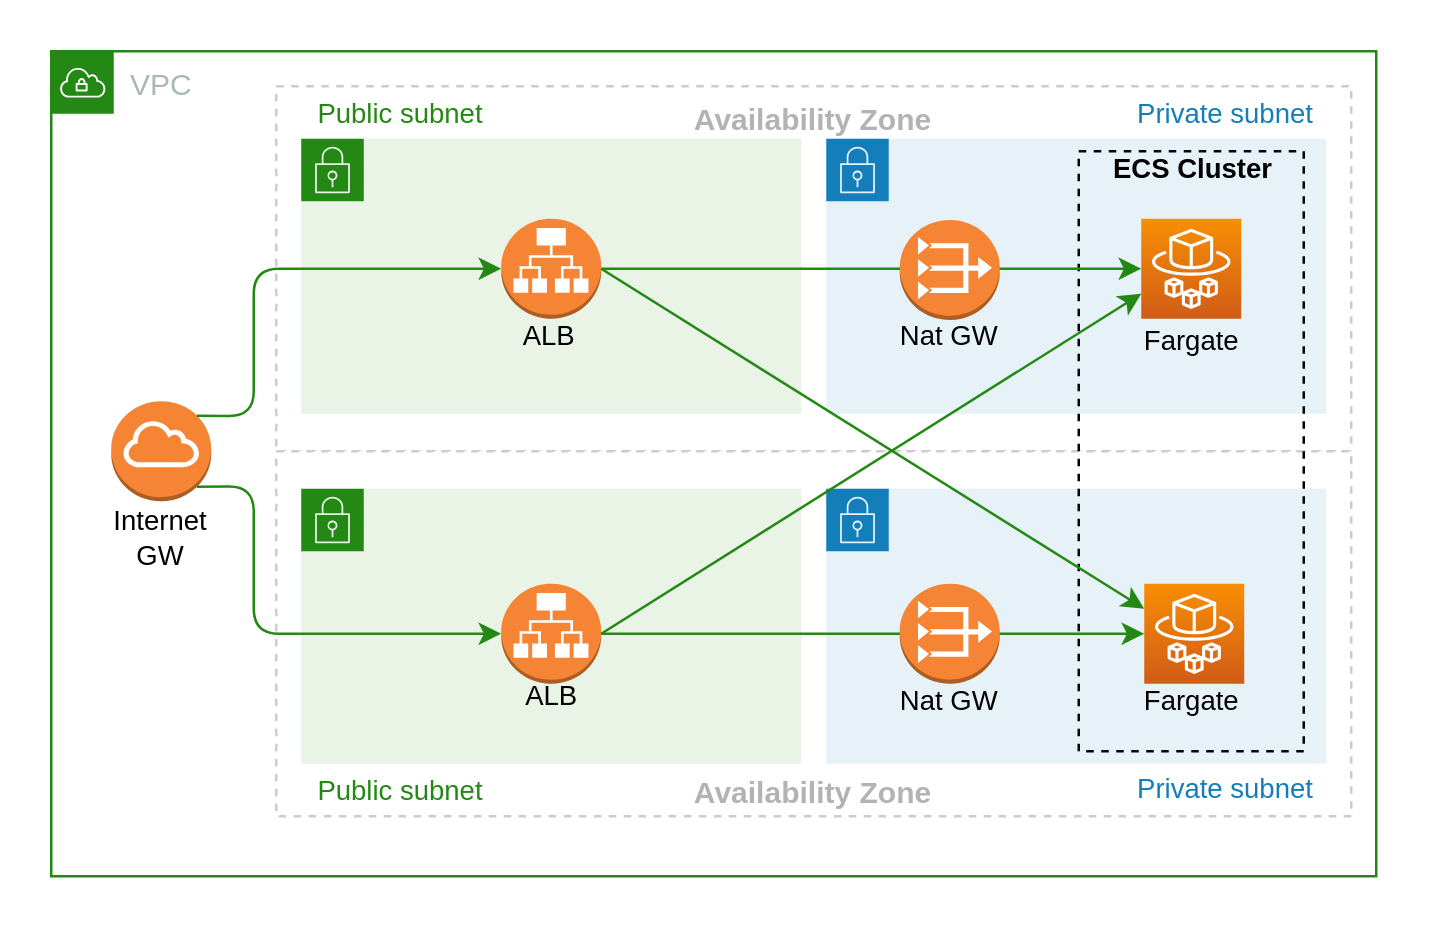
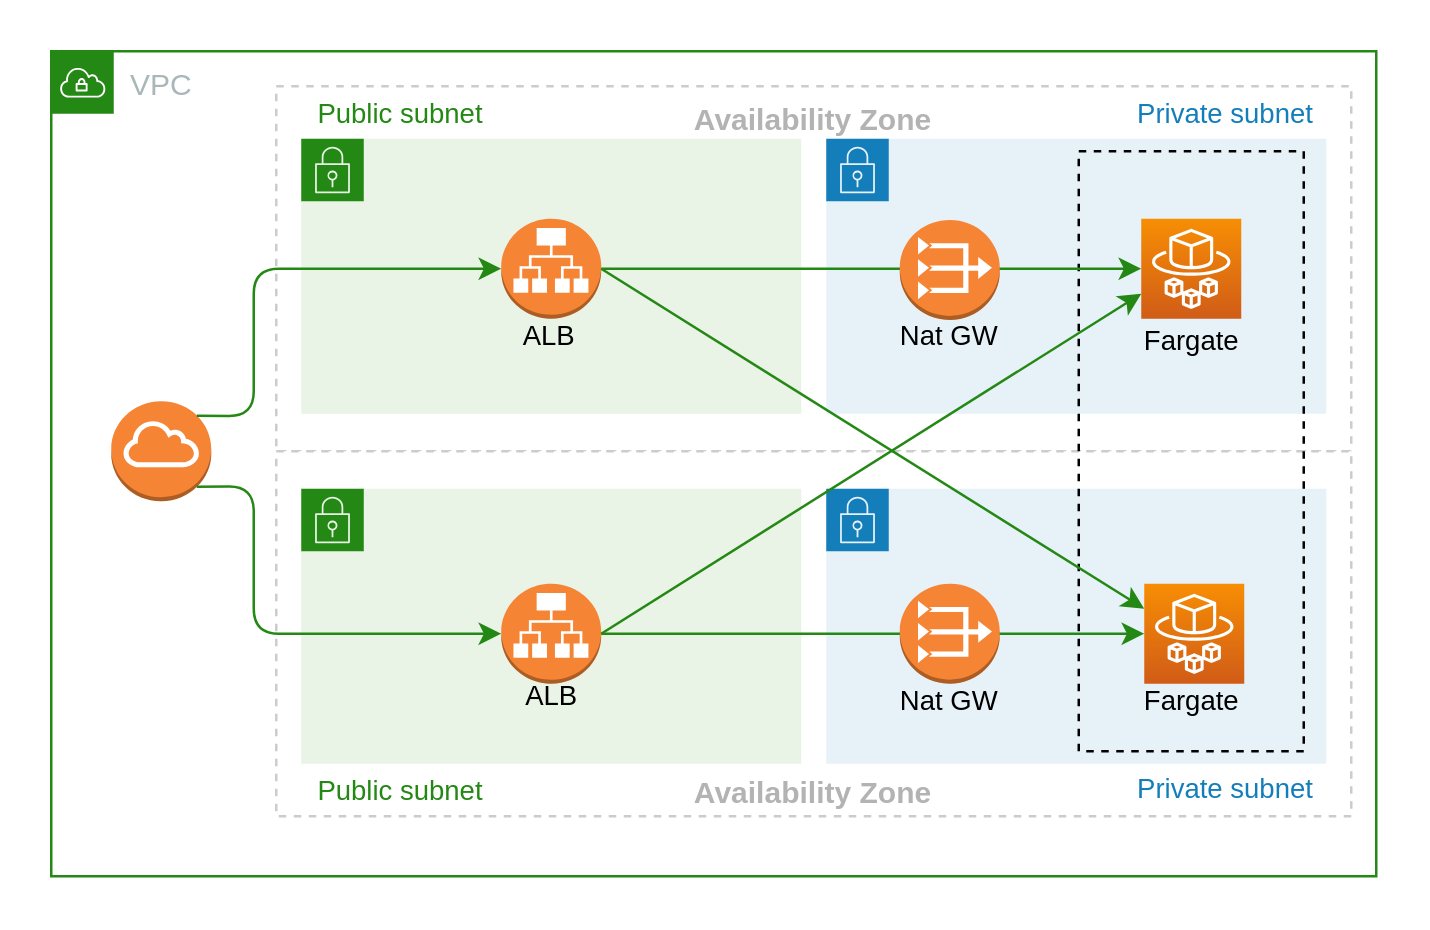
  <mxCell id="0" />
  <mxCell id="1" parent="0" />
  <mxCell id="2" value="VPC" style="points=[[0,0],[0.25,0],[0.5,0],[0.75,0],[1,0],[1,0.25],[1,0.5],[1,0.75],[1,1],[0.75,1],[0.5,1],[0.25,1],[0,1],[0,0.75],[0,0.5],[0,0.25]];outlineConnect=0;gradientColor=none;html=1;whiteSpace=wrap;fontSize=12;fontStyle=0;shape=mxgraph.aws4.group;grIcon=mxgraph.aws4.group_vpc;strokeColor=#248814;verticalAlign=top;align=left;spacingLeft=30;fontColor=#AAB7B8;dashed=0;editable=1;movable=1;resizable=1;" parent="1" vertex="1"><mxGeometry x="20" y="20" width="530" height="330" as="geometry" /></mxCell>
  <mxCell id="3" value="Availability Zone" style="dashed=1;verticalAlign=top;fontStyle=1;fontColor=#B3B3B3;strokeColor=#CCCCCC;" parent="1" vertex="1"><mxGeometry x="110" y="34" width="430" height="146" as="geometry" /></mxCell>
  <mxCell id="4" value="" style="points=[[0,0],[0.25,0],[0.5,0],[0.75,0],[1,0],[1,0.25],[1,0.5],[1,0.75],[1,1],[0.75,1],[0.5,1],[0.25,1],[0,1],[0,0.75],[0,0.5],[0,0.25]];outlineConnect=0;gradientColor=none;html=1;whiteSpace=wrap;fontSize=12;fontStyle=0;shape=mxgraph.aws4.group;grIcon=mxgraph.aws4.group_security_group;grStroke=0;strokeColor=#147EBA;fillColor=#E6F2F8;verticalAlign=bottom;align=right;spacingLeft=30;fontColor=#147EBA;dashed=0;labelPosition=center;verticalLabelPosition=top;" parent="1" vertex="1"><mxGeometry x="330" y="55" width="200" height="110" as="geometry" /></mxCell>
  <mxCell id="5" value="" style="points=[[0,0],[0.25,0],[0.5,0],[0.75,0],[1,0],[1,0.25],[1,0.5],[1,0.75],[1,1],[0.75,1],[0.5,1],[0.25,1],[0,1],[0,0.75],[0,0.5],[0,0.25]];outlineConnect=0;gradientColor=none;html=1;whiteSpace=wrap;fontSize=12;fontStyle=0;shape=mxgraph.aws4.group;grIcon=mxgraph.aws4.group_security_group;grStroke=0;strokeColor=#248814;fillColor=#E9F3E6;verticalAlign=bottom;align=left;spacingLeft=30;fontColor=#248814;dashed=0;labelPosition=center;verticalLabelPosition=top;" parent="1" vertex="1"><mxGeometry x="120" y="55" width="200" height="110" as="geometry" /></mxCell>
  <mxCell id="6" value="" style="outlineConnect=0;dashed=0;verticalLabelPosition=bottom;verticalAlign=top;align=center;html=1;shape=mxgraph.aws3.application_load_balancer;fillColor=#F58534;gradientColor=none;" parent="1" vertex="1"><mxGeometry x="200" y="87" width="40" height="40" as="geometry" /></mxCell>
  <mxCell id="7" value="" style="outlineConnect=0;dashed=0;verticalLabelPosition=bottom;verticalAlign=top;align=center;html=1;shape=mxgraph.aws3.internet_gateway;fillColor=#F58534;gradientColor=none;fontColor=#B3B3B3;strokeColor=#4D4D4D;" parent="1" vertex="1"><mxGeometry x="44" y="160" width="40" height="40" as="geometry" /></mxCell>
  <mxCell id="8" value="&lt;font color=&quot;#000000&quot; style=&quot;font-size: 11px;&quot;&gt;ALB&lt;/font&gt;" style="text;html=1;strokeColor=none;fillColor=none;align=center;verticalAlign=middle;whiteSpace=wrap;rounded=0;fontColor=#B3B3B3;fontSize=11;fontStyle=0" parent="1" vertex="1"><mxGeometry x="200" y="127" width="39.4" height="13.5" as="geometry" /></mxCell>
  <mxCell id="9" value="Availability Zone" style="dashed=1;verticalAlign=bottom;fontStyle=1;fontColor=#B3B3B3;strokeColor=#CCCCCC;" parent="1" vertex="1"><mxGeometry x="110" y="180" width="430" height="146" as="geometry" /></mxCell>
  <mxCell id="10" value="&lt;br&gt;" style="points=[[0,0],[0.25,0],[0.5,0],[0.75,0],[1,0],[1,0.25],[1,0.5],[1,0.75],[1,1],[0.75,1],[0.5,1],[0.25,1],[0,1],[0,0.75],[0,0.5],[0,0.25]];outlineConnect=0;gradientColor=none;html=1;whiteSpace=wrap;fontSize=12;fontStyle=0;shape=mxgraph.aws4.group;grIcon=mxgraph.aws4.group_security_group;grStroke=0;strokeColor=#147EBA;fillColor=#E6F2F8;verticalAlign=top;align=right;spacingLeft=30;fontColor=#147EBA;dashed=0;labelPosition=center;verticalLabelPosition=bottom;" parent="1" vertex="1"><mxGeometry x="330" y="195" width="200" height="110" as="geometry" /></mxCell>
  <mxCell id="11" value="" style="points=[[0,0],[0.25,0],[0.5,0],[0.75,0],[1,0],[1,0.25],[1,0.5],[1,0.75],[1,1],[0.75,1],[0.5,1],[0.25,1],[0,1],[0,0.75],[0,0.5],[0,0.25]];outlineConnect=0;gradientColor=none;html=1;whiteSpace=wrap;fontSize=12;fontStyle=0;shape=mxgraph.aws4.group;grIcon=mxgraph.aws4.group_security_group;grStroke=0;strokeColor=#248814;fillColor=#E9F3E6;verticalAlign=top;align=right;spacingLeft=0;dashed=0;labelPosition=left;verticalLabelPosition=bottom;fontColor=#248814;" parent="1" vertex="1"><mxGeometry x="120" y="195" width="200" height="110" as="geometry" /></mxCell>
  <mxCell id="12" value="" style="outlineConnect=0;dashed=0;verticalLabelPosition=bottom;verticalAlign=top;align=center;html=1;shape=mxgraph.aws3.application_load_balancer;fillColor=#F58534;gradientColor=none;" parent="1" vertex="1"><mxGeometry x="200" y="233" width="40" height="40" as="geometry" /></mxCell>
  <mxCell id="13" value="&lt;font color=&quot;#000000&quot; style=&quot;font-size: 11px;&quot;&gt;ALB&lt;/font&gt;" style="text;html=1;strokeColor=none;fillColor=none;align=center;verticalAlign=middle;whiteSpace=wrap;rounded=0;fontColor=#B3B3B3;fontSize=11;fontStyle=0" parent="1" vertex="1"><mxGeometry x="200.6" y="271.5" width="39.4" height="13.5" as="geometry" /></mxCell>
  <mxCell id="14" value="" style="rounded=0;whiteSpace=wrap;html=1;fontColor=#B3B3B3;dashed=1;fillColor=none;strokeWidth=1;" parent="1" vertex="1"><mxGeometry x="431" y="60" width="90" height="240" as="geometry" /></mxCell>
  <mxCell id="15" value="" style="points=[[0,0,0],[0.25,0,0],[0.5,0,0],[0.75,0,0],[1,0,0],[0,1,0],[0.25,1,0],[0.5,1,0],[0.75,1,0],[1,1,0],[0,0.25,0],[0,0.5,0],[0,0.75,0],[1,0.25,0],[1,0.5,0],[1,0.75,0]];outlineConnect=0;fontColor=#232F3E;gradientColor=#F78E04;gradientDirection=north;fillColor=#D05C17;strokeColor=#ffffff;dashed=0;verticalLabelPosition=bottom;verticalAlign=top;align=center;html=1;fontSize=12;fontStyle=0;aspect=fixed;shape=mxgraph.aws4.resourceIcon;resIcon=mxgraph.aws4.fargate;" parent="1" vertex="1"><mxGeometry x="456" y="87" width="40" height="40" as="geometry" /></mxCell>
  <mxCell id="16" value="&lt;font color=&quot;#000000&quot; style=&quot;font-size: 11px;&quot;&gt;Fargate&lt;/font&gt;" style="text;html=1;strokeColor=none;fillColor=none;align=center;verticalAlign=middle;whiteSpace=wrap;rounded=0;fontColor=#B3B3B3;fontSize=11;fontStyle=0" parent="1" vertex="1"><mxGeometry x="456.6" y="129" width="39.4" height="13.5" as="geometry" /></mxCell>
  <mxCell id="17" value="&lt;font color=&quot;#000000&quot; style=&quot;font-size: 11px;&quot;&gt;Fargate&lt;/font&gt;" style="text;html=1;strokeColor=none;fillColor=none;align=center;verticalAlign=middle;whiteSpace=wrap;rounded=0;fontColor=#B3B3B3;fontSize=11;fontStyle=0" parent="1" vertex="1"><mxGeometry x="457.2" y="273" width="39.4" height="13.5" as="geometry" /></mxCell>
  <mxCell id="18" value="" style="points=[[0,0,0],[0.25,0,0],[0.5,0,0],[0.75,0,0],[1,0,0],[0,1,0],[0.25,1,0],[0.5,1,0],[0.75,1,0],[1,1,0],[0,0.25,0],[0,0.5,0],[0,0.75,0],[1,0.25,0],[1,0.5,0],[1,0.75,0]];outlineConnect=0;fontColor=#232F3E;gradientColor=#F78E04;gradientDirection=north;fillColor=#D05C17;strokeColor=#ffffff;dashed=0;verticalLabelPosition=bottom;verticalAlign=top;align=center;html=1;fontSize=12;fontStyle=0;aspect=fixed;shape=mxgraph.aws4.resourceIcon;resIcon=mxgraph.aws4.fargate;" parent="1" vertex="1"><mxGeometry x="457.2" y="233" width="40" height="40" as="geometry" /></mxCell>
- <mxCell id="19" value="&lt;font color=&quot;#000000&quot; style=&quot;font-size: 11px;&quot;&gt;ECS Cluster&lt;/font&gt;" style="text;html=1;strokeColor=none;fillColor=none;align=center;verticalAlign=middle;whiteSpace=wrap;rounded=0;fontColor=#B3B3B3;fontStyle=1;fontSize=11;" parent="1" vertex="1"><mxGeometry x="436.9" y="60" width="80" height="13.5" as="geometry" /></mxCell>
  <mxCell id="20" value="&lt;font color=&quot;#000000&quot; style=&quot;font-size: 11px;&quot;&gt;Nat GW&lt;/font&gt;" style="text;html=1;strokeColor=none;fillColor=none;align=center;verticalAlign=middle;whiteSpace=wrap;rounded=0;fontColor=#B3B3B3;fontSize=11;fontStyle=0" parent="1" vertex="1"><mxGeometry x="349.7" y="127" width="59.4" height="13.5" as="geometry" /></mxCell>
- <mxCell id="21" value="&lt;font color=&quot;#000000&quot; style=&quot;font-size: 11px&quot;&gt;Internet GW&lt;/font&gt;" style="text;html=1;strokeColor=none;fillColor=none;align=center;verticalAlign=middle;whiteSpace=wrap;rounded=0;fontColor=#B3B3B3;fontSize=11;fontStyle=0" parent="1" vertex="1"><mxGeometry x="39.83" y="200" width="48.35" height="30" as="geometry" /></mxCell>
  <mxCell id="22" value="" style="endArrow=classic;html=1;fontSize=11;fontColor=#B3B3B3;strokeWidth=1;entryX=0;entryY=0.5;entryDx=0;entryDy=0;entryPerimeter=0;exitX=0.855;exitY=0.145;exitDx=0;exitDy=0;exitPerimeter=0;strokeColor=#248814;" parent="1" source="7" target="6" edge="1"><mxGeometry width="50" height="50" relative="1" as="geometry"><mxPoint x="130" y="130" as="sourcePoint" /><mxPoint x="180" y="80" as="targetPoint" /><Array as="points"><mxPoint x="101" y="166" /><mxPoint x="101" y="107" /></Array></mxGeometry></mxCell>
  <mxCell id="23" value="" style="endArrow=classic;html=1;fontSize=11;fontColor=#B3B3B3;strokeWidth=1;entryX=0;entryY=0.5;entryDx=0;entryDy=0;entryPerimeter=0;exitX=1;exitY=0.5;exitDx=0;exitDy=0;exitPerimeter=0;strokeColor=#248814;" parent="1" source="6" target="15" edge="1"><mxGeometry width="50" height="50" relative="1" as="geometry"><mxPoint x="130" y="125" as="sourcePoint" /><mxPoint x="180" y="75" as="targetPoint" /></mxGeometry></mxCell>
  <mxCell id="24" value="" style="endArrow=classic;html=1;fontSize=11;fontColor=#B3B3B3;strokeWidth=1;entryX=0;entryY=0.5;entryDx=0;entryDy=0;entryPerimeter=0;exitX=1;exitY=0.5;exitDx=0;exitDy=0;exitPerimeter=0;strokeColor=#248814;" parent="1" source="12" target="18" edge="1"><mxGeometry width="50" height="50" relative="1" as="geometry"><mxPoint x="250" y="109" as="sourcePoint" /><mxPoint x="460.15" y="260" as="targetPoint" /></mxGeometry></mxCell>
  <mxCell id="25" value="" style="outlineConnect=0;dashed=0;verticalLabelPosition=bottom;verticalAlign=top;align=center;html=1;shape=mxgraph.aws3.vpc_nat_gateway;fillColor=#F58534;gradientColor=none;" parent="1" vertex="1"><mxGeometry x="359.4" y="87.5" width="40" height="40" as="geometry" /></mxCell>
  <mxCell id="26" value="" style="endArrow=classic;html=1;fontSize=11;fontColor=#B3B3B3;strokeWidth=1;entryX=0;entryY=0.25;entryDx=0;entryDy=0;entryPerimeter=0;exitX=1;exitY=0.5;exitDx=0;exitDy=0;exitPerimeter=0;strokeColor=#248814;" parent="1" source="6" target="18" edge="1"><mxGeometry width="50" height="50" relative="1" as="geometry"><mxPoint x="250" y="130" as="sourcePoint" /><mxPoint x="460.15" y="130" as="targetPoint" /></mxGeometry></mxCell>
  <mxCell id="27" value="" style="endArrow=classic;html=1;fontSize=11;fontColor=#B3B3B3;strokeWidth=1;entryX=0;entryY=0.75;entryDx=0;entryDy=0;entryPerimeter=0;exitX=1;exitY=0.5;exitDx=0;exitDy=0;exitPerimeter=0;strokeColor=#248814;" parent="1" source="12" target="15" edge="1"><mxGeometry width="50" height="50" relative="1" as="geometry"><mxPoint x="250" y="281" as="sourcePoint" /><mxPoint x="460.15" y="281" as="targetPoint" /></mxGeometry></mxCell>
  <mxCell id="28" value="&lt;font color=&quot;#000000&quot; style=&quot;font-size: 11px;&quot;&gt;Nat GW&lt;/font&gt;" style="text;html=1;strokeColor=none;fillColor=none;align=center;verticalAlign=middle;whiteSpace=wrap;rounded=0;fontColor=#B3B3B3;fontSize=11;fontStyle=0" parent="1" vertex="1"><mxGeometry x="349.7" y="273" width="59.4" height="13.5" as="geometry" /></mxCell>
  <mxCell id="29" value="" style="outlineConnect=0;dashed=0;verticalLabelPosition=bottom;verticalAlign=top;align=center;html=1;shape=mxgraph.aws3.vpc_nat_gateway;fillColor=#F58534;gradientColor=none;" parent="1" vertex="1"><mxGeometry x="359.4" y="233" width="40" height="40" as="geometry" /></mxCell>
  <mxCell id="30" value="Public subnet" style="text;html=1;strokeColor=none;fillColor=none;align=center;verticalAlign=middle;whiteSpace=wrap;rounded=0;fontSize=11;fontColor=#248814;" parent="1" vertex="1"><mxGeometry x="120" y="306" width="80" height="20" as="geometry" /></mxCell>
  <mxCell id="31" value="Public subnet" style="text;html=1;strokeColor=none;fillColor=none;align=center;verticalAlign=middle;whiteSpace=wrap;rounded=0;fontSize=11;fontColor=#248814;" parent="1" vertex="1"><mxGeometry x="120" y="35" width="80" height="20" as="geometry" /></mxCell>
  <mxCell id="32" value="Private subnet" style="text;html=1;strokeColor=none;fillColor=none;align=center;verticalAlign=middle;whiteSpace=wrap;rounded=0;fontSize=11;fontColor=#147EBA;" parent="1" vertex="1"><mxGeometry x="450" y="305" width="80" height="20" as="geometry" /></mxCell>
  <mxCell id="33" value="Private subnet" style="text;html=1;strokeColor=none;fillColor=none;align=center;verticalAlign=middle;whiteSpace=wrap;rounded=0;fontSize=11;fontColor=#147EBA;" parent="1" vertex="1"><mxGeometry x="450" y="35" width="80" height="20" as="geometry" /></mxCell>
  <mxCell id="34" value="" style="endArrow=classic;html=1;fontSize=11;fontColor=#B3B3B3;strokeWidth=1;entryX=0;entryY=0.5;entryDx=0;entryDy=0;entryPerimeter=0;exitX=0.855;exitY=0.855;exitDx=0;exitDy=0;exitPerimeter=0;rounded=1;strokeColor=#248814;" parent="1" source="7" target="12" edge="1"><mxGeometry width="50" height="50" relative="1" as="geometry"><mxPoint x="88.2" y="180.8" as="sourcePoint" /><mxPoint x="210" y="130" as="targetPoint" /><Array as="points"><mxPoint x="101" y="194" /><mxPoint x="101" y="253" /></Array></mxGeometry></mxCell>
